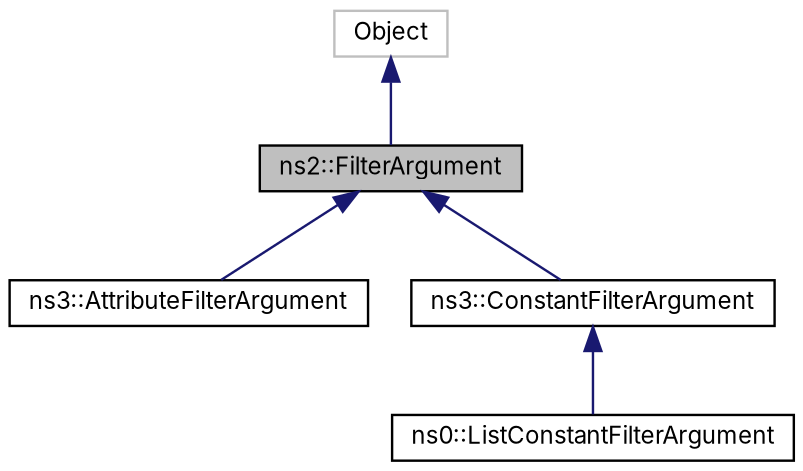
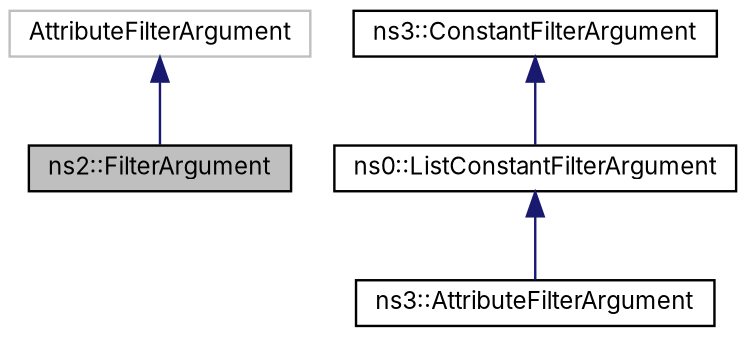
  digraph {
    fontname=Inter
    node [color=black fillcolor=white fontname=Inter fontsize=10 shape=record style=filled]
    edge [color=midnightblue dir=back fontname=Inter fontsize=10 labelfontname=Helvetica labelfontsize=10 style=solid]
    n1 [fillcolor=grey75 fontcolor=black height=0.2 label="ns2::FilterArgument" width=0.4]
    n2 [height=0.2 label="ns3::AttributeFilterArgument" width=0.4]
    n3 [height=0.2 label="ns3::ConstantFilterArgument" width=0.4]
    n4 [height=0.2 label="ns0::ListConstantFilterArgument" width=0.4]
-   n5 [color=grey75 height=0.2 label=Object width=0.4]
-   n1 -> n2
-   n1 -> n3
+   n5 [color=grey75 height=0.2 label=AttributeFilterArgument width=0.4]
+   n4 -> n2
    n3 -> n4
    n5 -> n1
  }
